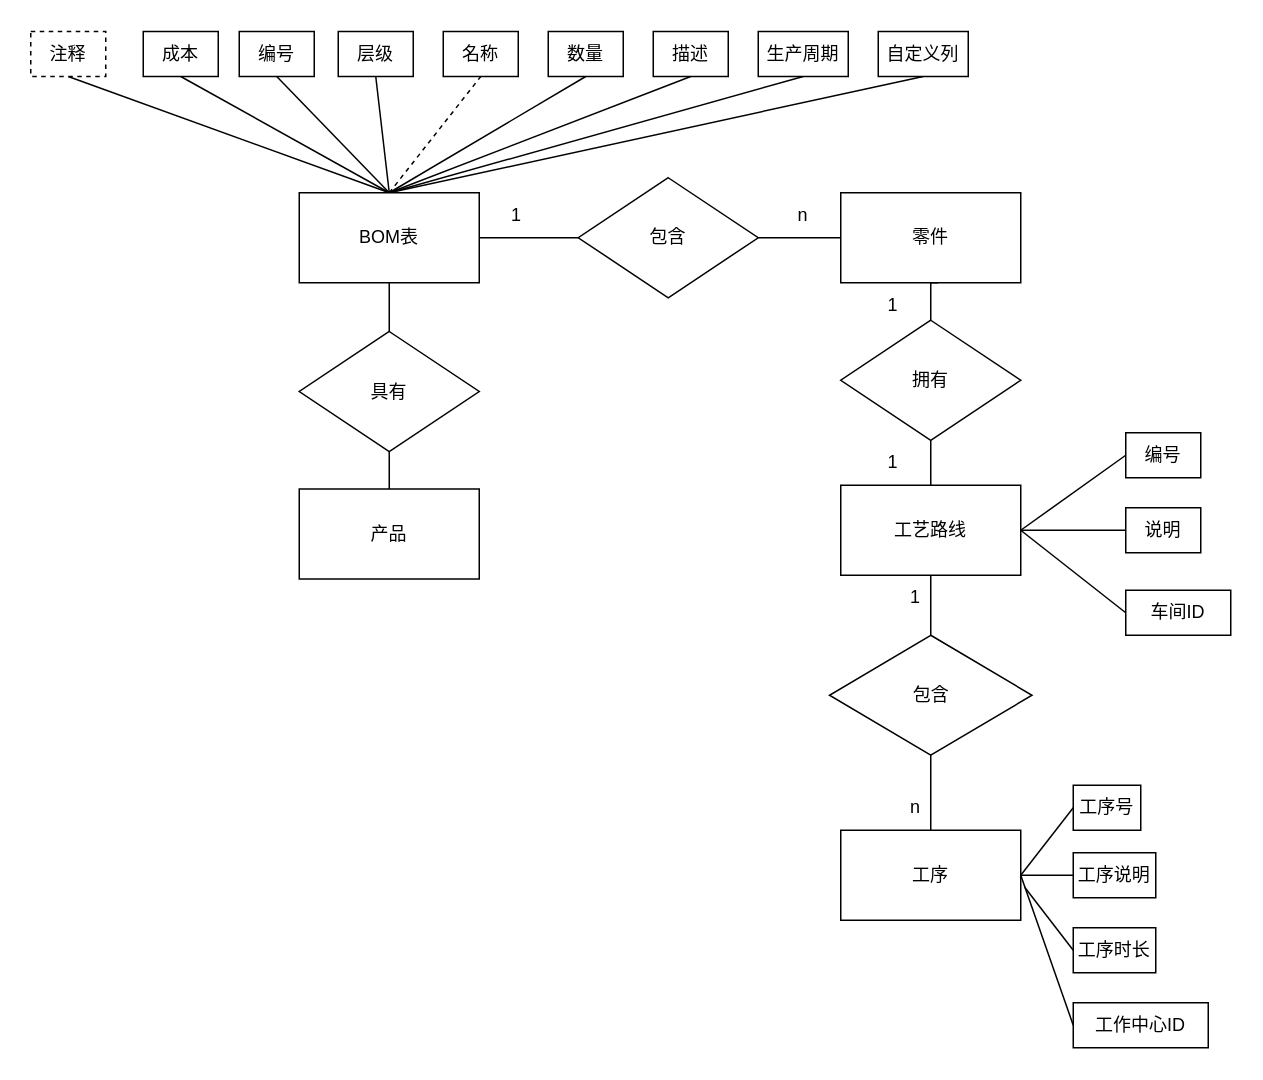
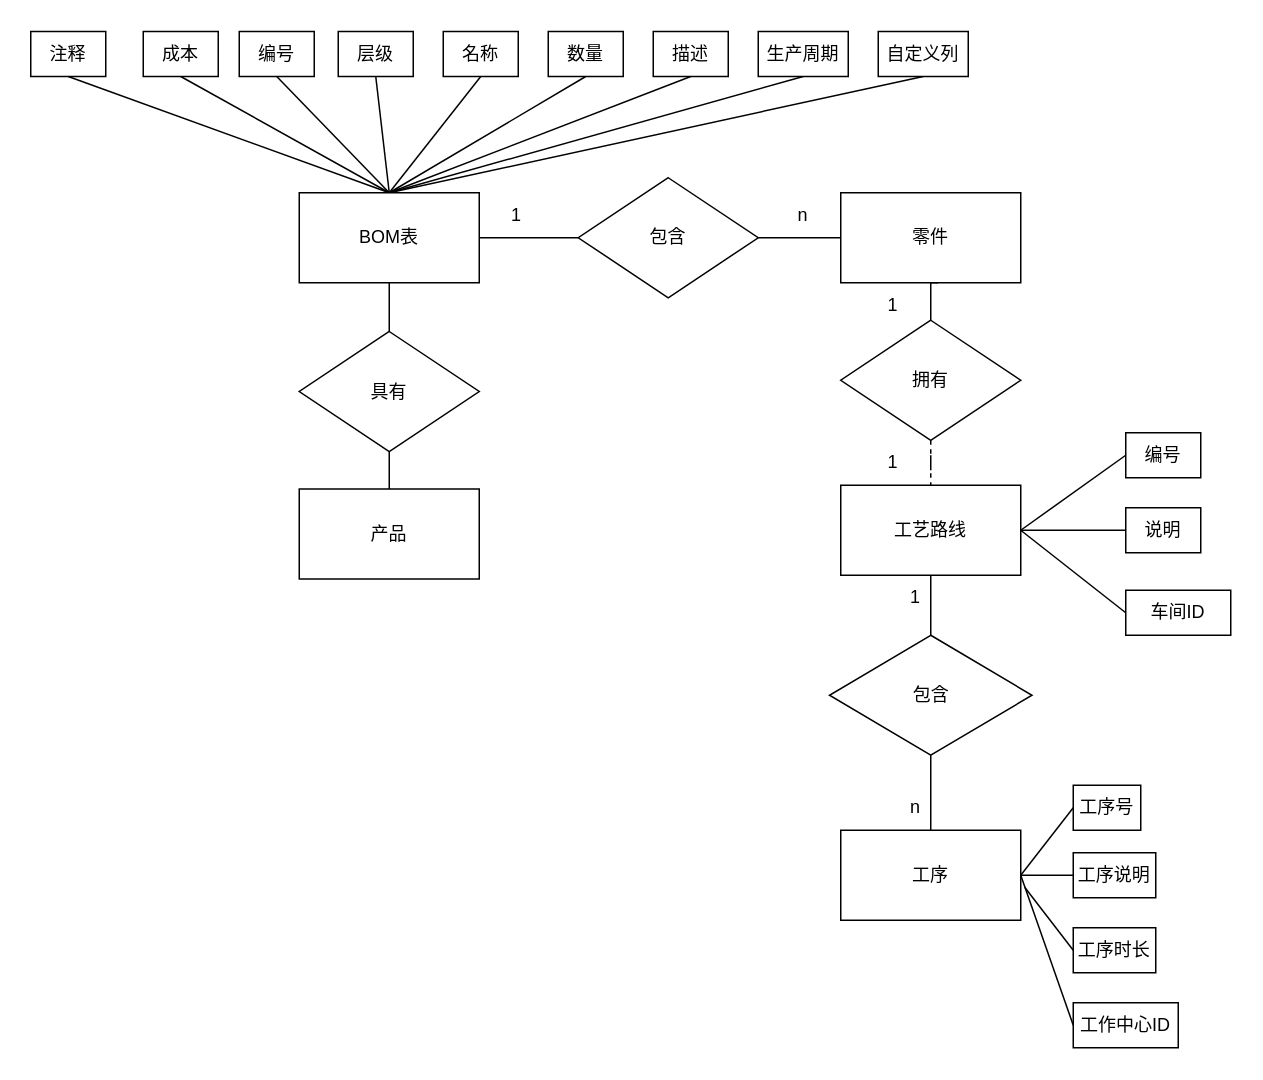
  <mxCell id="0" />
  <mxCell id="1" parent="0" />
  <mxCell id="2" value="产品" style="rounded=0;whiteSpace=wrap;html=1;" parent="1" vertex="1"><mxGeometry x="199" y="325.5" width="120" height="60" as="geometry" /></mxCell>
  <mxCell id="3" style="edgeStyle=none;rounded=0;orthogonalLoop=1;jettySize=auto;html=1;exitX=0.5;exitY=0;exitDx=0;exitDy=0;entryX=0.5;entryY=1;entryDx=0;entryDy=0;endArrow=none;endFill=0;" parent="1" source="14" target="39" edge="1"><mxGeometry relative="1" as="geometry" /></mxCell>
  <mxCell id="4" style="edgeStyle=none;rounded=0;orthogonalLoop=1;jettySize=auto;html=1;exitX=0.5;exitY=0;exitDx=0;exitDy=0;entryX=0.5;entryY=1;entryDx=0;entryDy=0;endArrow=none;endFill=0;" parent="1" source="14" target="38" edge="1"><mxGeometry relative="1" as="geometry" /></mxCell>
  <mxCell id="5" style="edgeStyle=none;rounded=0;orthogonalLoop=1;jettySize=auto;html=1;exitX=0.5;exitY=0;exitDx=0;exitDy=0;entryX=0.5;entryY=1;entryDx=0;entryDy=0;endArrow=none;endFill=0;" parent="1" source="14" target="33" edge="1"><mxGeometry relative="1" as="geometry" /></mxCell>
  <mxCell id="6" style="edgeStyle=none;rounded=0;orthogonalLoop=1;jettySize=auto;html=1;exitX=0.5;exitY=0;exitDx=0;exitDy=0;entryX=0.5;entryY=1;entryDx=0;entryDy=0;endArrow=none;endFill=0;" parent="1" source="14" target="32" edge="1"><mxGeometry relative="1" as="geometry" /></mxCell>
- <mxCell id="7" style="edgeStyle=none;rounded=0;orthogonalLoop=1;jettySize=auto;html=1;exitX=0.5;exitY=0;exitDx=0;exitDy=0;entryX=0.5;entryY=1;entryDx=0;entryDy=0;endArrow=none;endFill=0;dashed=1;" parent="1" source="14" target="34" edge="1"><mxGeometry relative="1" as="geometry" /></mxCell>
+ <mxCell id="7" style="edgeStyle=none;rounded=0;orthogonalLoop=1;jettySize=auto;html=1;exitX=0.5;exitY=0;exitDx=0;exitDy=0;entryX=0.5;entryY=1;entryDx=0;entryDy=0;endArrow=none;endFill=0;" parent="1" source="14" target="34" edge="1"><mxGeometry relative="1" as="geometry" /></mxCell>
  <mxCell id="8" style="edgeStyle=none;rounded=0;orthogonalLoop=1;jettySize=auto;html=1;exitX=0.5;exitY=0;exitDx=0;exitDy=0;entryX=0.5;entryY=1;entryDx=0;entryDy=0;endArrow=none;endFill=0;" parent="1" source="14" target="35" edge="1"><mxGeometry relative="1" as="geometry" /></mxCell>
  <mxCell id="9" style="edgeStyle=none;rounded=0;orthogonalLoop=1;jettySize=auto;html=1;exitX=0.5;exitY=0;exitDx=0;exitDy=0;entryX=0.5;entryY=1;entryDx=0;entryDy=0;endArrow=none;endFill=0;" parent="1" source="14" target="36" edge="1"><mxGeometry relative="1" as="geometry" /></mxCell>
  <mxCell id="10" style="edgeStyle=none;rounded=0;orthogonalLoop=1;jettySize=auto;html=1;exitX=0.5;exitY=0;exitDx=0;exitDy=0;entryX=0.5;entryY=1;entryDx=0;entryDy=0;endArrow=none;endFill=0;" parent="1" source="14" target="37" edge="1"><mxGeometry relative="1" as="geometry" /></mxCell>
  <mxCell id="11" style="edgeStyle=none;rounded=0;orthogonalLoop=1;jettySize=auto;html=1;exitX=0.5;exitY=0;exitDx=0;exitDy=0;entryX=0.5;entryY=1;entryDx=0;entryDy=0;endArrow=none;endFill=0;" parent="1" source="14" target="40" edge="1"><mxGeometry relative="1" as="geometry" /></mxCell>
  <mxCell id="12" style="edgeStyle=orthogonalEdgeStyle;rounded=0;orthogonalLoop=1;jettySize=auto;html=1;exitX=0.5;exitY=1;exitDx=0;exitDy=0;endArrow=none;endFill=0;" edge="1" parent="1" source="14" target="50"><mxGeometry relative="1" as="geometry" /></mxCell>
  <mxCell id="13" style="edgeStyle=orthogonalEdgeStyle;rounded=0;orthogonalLoop=1;jettySize=auto;html=1;exitX=1;exitY=0.5;exitDx=0;exitDy=0;endArrow=none;endFill=0;" edge="1" parent="1" source="14" target="52"><mxGeometry relative="1" as="geometry" /></mxCell>
  <mxCell id="14" value="BOM表" style="rounded=0;whiteSpace=wrap;html=1;" parent="1" vertex="1"><mxGeometry x="199" y="128" width="120" height="60" as="geometry" /></mxCell>
  <mxCell id="15" value="零件" style="rounded=0;whiteSpace=wrap;html=1;" parent="1" vertex="1"><mxGeometry x="560" y="128" width="120" height="60" as="geometry" /></mxCell>
  <mxCell id="16" value="1" style="text;html=1;strokeColor=none;fillColor=none;align=center;verticalAlign=middle;whiteSpace=wrap;rounded=0;" parent="1" vertex="1"><mxGeometry x="314" y="128" width="60" height="30" as="geometry" /></mxCell>
  <mxCell id="17" value="n" style="text;html=1;strokeColor=none;fillColor=none;align=center;verticalAlign=middle;whiteSpace=wrap;rounded=0;" parent="1" vertex="1"><mxGeometry x="505" y="128" width="60" height="30" as="geometry" /></mxCell>
  <mxCell id="18" style="edgeStyle=orthogonalEdgeStyle;rounded=0;orthogonalLoop=1;jettySize=auto;html=1;exitX=0.5;exitY=1;exitDx=0;exitDy=0;endArrow=none;endFill=0;" parent="1" source="42" target="29" edge="1"><mxGeometry relative="1" as="geometry" /></mxCell>
  <mxCell id="19" style="edgeStyle=none;rounded=0;orthogonalLoop=1;jettySize=auto;html=1;exitX=1;exitY=0.5;exitDx=0;exitDy=0;entryX=0;entryY=0.5;entryDx=0;entryDy=0;endArrow=none;endFill=0;" parent="1" source="22" target="43" edge="1"><mxGeometry relative="1" as="geometry" /></mxCell>
  <mxCell id="20" style="edgeStyle=none;rounded=0;orthogonalLoop=1;jettySize=auto;html=1;exitX=1;exitY=0.5;exitDx=0;exitDy=0;entryX=0;entryY=0.5;entryDx=0;entryDy=0;endArrow=none;endFill=0;" parent="1" source="22" target="44" edge="1"><mxGeometry relative="1" as="geometry" /></mxCell>
  <mxCell id="21" style="edgeStyle=none;rounded=0;orthogonalLoop=1;jettySize=auto;html=1;exitX=1;exitY=0.5;exitDx=0;exitDy=0;entryX=0;entryY=0.5;entryDx=0;entryDy=0;endArrow=none;endFill=0;" parent="1" source="22" target="47" edge="1"><mxGeometry relative="1" as="geometry" /></mxCell>
  <mxCell id="22" value="工艺路线" style="rounded=0;whiteSpace=wrap;html=1;" parent="1" vertex="1"><mxGeometry x="560" y="323" width="120" height="60" as="geometry" /></mxCell>
  <mxCell id="23" style="edgeStyle=orthogonalEdgeStyle;rounded=0;orthogonalLoop=1;jettySize=auto;html=1;exitX=1;exitY=0;exitDx=0;exitDy=0;entryX=0.5;entryY=0;entryDx=0;entryDy=0;endArrow=none;endFill=0;" edge="1" parent="1" source="24" target="54"><mxGeometry relative="1" as="geometry" /></mxCell>
  <mxCell id="24" value="1" style="text;html=1;strokeColor=none;fillColor=none;align=center;verticalAlign=middle;whiteSpace=wrap;rounded=0;" parent="1" vertex="1"><mxGeometry x="565" y="188" width="60" height="30" as="geometry" /></mxCell>
  <mxCell id="25" value="1" style="text;html=1;strokeColor=none;fillColor=none;align=center;verticalAlign=middle;whiteSpace=wrap;rounded=0;" parent="1" vertex="1"><mxGeometry x="565" y="293" width="60" height="30" as="geometry" /></mxCell>
  <mxCell id="26" style="edgeStyle=none;rounded=0;orthogonalLoop=1;jettySize=auto;html=1;exitX=1;exitY=0.5;exitDx=0;exitDy=0;entryX=0;entryY=0.5;entryDx=0;entryDy=0;endArrow=none;endFill=0;" parent="1" source="29" target="45" edge="1"><mxGeometry relative="1" as="geometry" /></mxCell>
  <mxCell id="27" style="edgeStyle=none;rounded=0;orthogonalLoop=1;jettySize=auto;html=1;exitX=1;exitY=0.5;exitDx=0;exitDy=0;entryX=0;entryY=0.5;entryDx=0;entryDy=0;endArrow=none;endFill=0;" parent="1" source="29" target="46" edge="1"><mxGeometry relative="1" as="geometry" /></mxCell>
  <mxCell id="28" style="edgeStyle=none;rounded=0;orthogonalLoop=1;jettySize=auto;html=1;exitX=1;exitY=0.5;exitDx=0;exitDy=0;entryX=0;entryY=0.5;entryDx=0;entryDy=0;endArrow=none;endFill=0;" parent="1" source="29" target="48" edge="1"><mxGeometry relative="1" as="geometry" /></mxCell>
  <mxCell id="29" value="工序" style="rounded=0;whiteSpace=wrap;html=1;" parent="1" vertex="1"><mxGeometry x="560" y="553" width="120" height="60" as="geometry" /></mxCell>
  <mxCell id="30" value="1" style="text;html=1;strokeColor=none;fillColor=none;align=center;verticalAlign=middle;whiteSpace=wrap;rounded=0;" parent="1" vertex="1"><mxGeometry x="580" y="383" width="60" height="30" as="geometry" /></mxCell>
  <mxCell id="31" value="n" style="text;html=1;strokeColor=none;fillColor=none;align=center;verticalAlign=middle;whiteSpace=wrap;rounded=0;" parent="1" vertex="1"><mxGeometry x="580" y="523" width="60" height="30" as="geometry" /></mxCell>
  <mxCell id="32" value="层级" style="rounded=0;whiteSpace=wrap;html=1;" parent="1" vertex="1"><mxGeometry x="225" y="20.5" width="50" height="30" as="geometry" /></mxCell>
  <mxCell id="33" value="编号" style="rounded=0;whiteSpace=wrap;html=1;" parent="1" vertex="1"><mxGeometry x="159" y="20.5" width="50" height="30" as="geometry" /></mxCell>
  <mxCell id="34" value="名称" style="rounded=0;whiteSpace=wrap;html=1;" parent="1" vertex="1"><mxGeometry x="295" y="20.5" width="50" height="30" as="geometry" /></mxCell>
  <mxCell id="35" value="数量" style="rounded=0;whiteSpace=wrap;html=1;" parent="1" vertex="1"><mxGeometry x="365" y="20.5" width="50" height="30" as="geometry" /></mxCell>
  <mxCell id="36" value="描述" style="rounded=0;whiteSpace=wrap;html=1;" parent="1" vertex="1"><mxGeometry x="435" y="20.5" width="50" height="30" as="geometry" /></mxCell>
  <mxCell id="37" value="生产周期" style="rounded=0;whiteSpace=wrap;html=1;" parent="1" vertex="1"><mxGeometry x="505" y="20.5" width="60" height="30" as="geometry" /></mxCell>
  <mxCell id="38" value="成本" style="rounded=0;whiteSpace=wrap;html=1;" parent="1" vertex="1"><mxGeometry x="95" y="20.5" width="50" height="30" as="geometry" /></mxCell>
- <mxCell id="39" value="注释" style="rounded=0;whiteSpace=wrap;html=1;dashed=1;" parent="1" vertex="1"><mxGeometry x="20" y="20.5" width="50" height="30" as="geometry" /></mxCell>
+ <mxCell id="39" value="注释" style="rounded=0;whiteSpace=wrap;html=1;" parent="1" vertex="1"><mxGeometry x="20" y="20.5" width="50" height="30" as="geometry" /></mxCell>
  <mxCell id="40" value="自定义列" style="rounded=0;whiteSpace=wrap;html=1;" parent="1" vertex="1"><mxGeometry x="585" y="20.5" width="60" height="30" as="geometry" /></mxCell>
  <mxCell id="41" value="" style="edgeStyle=orthogonalEdgeStyle;rounded=0;orthogonalLoop=1;jettySize=auto;html=1;exitX=0.5;exitY=1;exitDx=0;exitDy=0;endArrow=none;endFill=0;" parent="1" source="22" target="42" edge="1"><mxGeometry relative="1" as="geometry"><mxPoint x="620" y="383" as="sourcePoint" /><mxPoint x="620" y="553" as="targetPoint" /></mxGeometry></mxCell>
  <mxCell id="42" value="包含" style="rhombus;whiteSpace=wrap;html=1;" parent="1" vertex="1"><mxGeometry x="552.5" y="423" width="135" height="80" as="geometry" /></mxCell>
  <mxCell id="43" value="编号" style="rounded=0;whiteSpace=wrap;html=1;" parent="1" vertex="1"><mxGeometry x="750" y="288" width="50" height="30" as="geometry" /></mxCell>
  <mxCell id="44" value="说明" style="rounded=0;whiteSpace=wrap;html=1;" parent="1" vertex="1"><mxGeometry x="750" y="338" width="50" height="30" as="geometry" /></mxCell>
  <mxCell id="45" value="工序号" style="rounded=0;whiteSpace=wrap;html=1;" parent="1" vertex="1"><mxGeometry x="715" y="523" width="45" height="30" as="geometry" /></mxCell>
  <mxCell id="46" value="工序说明" style="rounded=0;whiteSpace=wrap;html=1;" parent="1" vertex="1"><mxGeometry x="715" y="568" width="55" height="30" as="geometry" /></mxCell>
  <mxCell id="47" value="车间ID" style="rounded=0;whiteSpace=wrap;html=1;" parent="1" vertex="1"><mxGeometry x="750" y="393" width="70" height="30" as="geometry" /></mxCell>
- <mxCell id="48" value="工作中心ID" style="rounded=0;whiteSpace=wrap;html=1;" parent="1" vertex="1"><mxGeometry x="715" y="668" width="90" height="30" as="geometry" /></mxCell>
+ <mxCell id="48" value="工作中心ID" style="rounded=0;whiteSpace=wrap;html=1;" parent="1" vertex="1"><mxGeometry x="715" y="668" width="70" height="30" as="geometry" /></mxCell>
  <mxCell id="49" style="edgeStyle=orthogonalEdgeStyle;rounded=0;orthogonalLoop=1;jettySize=auto;html=1;exitX=0.5;exitY=1;exitDx=0;exitDy=0;entryX=0.5;entryY=0;entryDx=0;entryDy=0;endArrow=none;endFill=0;" edge="1" parent="1" source="50" target="2"><mxGeometry relative="1" as="geometry" /></mxCell>
  <mxCell id="50" value="具有" style="rhombus;whiteSpace=wrap;html=1;" vertex="1" parent="1"><mxGeometry x="199" y="220.5" width="120" height="80" as="geometry" /></mxCell>
  <mxCell id="51" style="edgeStyle=orthogonalEdgeStyle;rounded=0;orthogonalLoop=1;jettySize=auto;html=1;exitX=1;exitY=0.5;exitDx=0;exitDy=0;entryX=0;entryY=0.5;entryDx=0;entryDy=0;endArrow=none;endFill=0;" edge="1" parent="1" source="52" target="15"><mxGeometry relative="1" as="geometry" /></mxCell>
  <mxCell id="52" value="包含" style="rhombus;whiteSpace=wrap;html=1;" vertex="1" parent="1"><mxGeometry x="385" y="118" width="120" height="80" as="geometry" /></mxCell>
- <mxCell id="53" style="edgeStyle=orthogonalEdgeStyle;rounded=0;orthogonalLoop=1;jettySize=auto;html=1;exitX=0.5;exitY=1;exitDx=0;exitDy=0;endArrow=none;endFill=0;" edge="1" parent="1" source="54" target="22"><mxGeometry relative="1" as="geometry" /></mxCell>
+ <mxCell id="53" style="edgeStyle=orthogonalEdgeStyle;rounded=0;orthogonalLoop=1;jettySize=auto;html=1;exitX=0.5;exitY=1;exitDx=0;exitDy=0;endArrow=none;endFill=0;dashed=1;" edge="1" parent="1" source="54" target="22"><mxGeometry relative="1" as="geometry" /></mxCell>
  <mxCell id="54" value="拥有" style="rhombus;whiteSpace=wrap;html=1;" vertex="1" parent="1"><mxGeometry x="560" y="213" width="120" height="80" as="geometry" /></mxCell>
  <mxCell id="55" value="工序时长" style="rounded=0;whiteSpace=wrap;html=1;" vertex="1" parent="1"><mxGeometry x="715" y="618" width="55" height="30" as="geometry" /></mxCell>
  <mxCell id="56" style="rounded=0;orthogonalLoop=1;jettySize=auto;html=1;exitX=0;exitY=0.5;exitDx=0;exitDy=0;entryX=1.022;entryY=0.633;entryDx=0;entryDy=0;entryPerimeter=0;endArrow=none;endFill=0;" edge="1" parent="1" source="55" target="29"><mxGeometry relative="1" as="geometry" /></mxCell>
